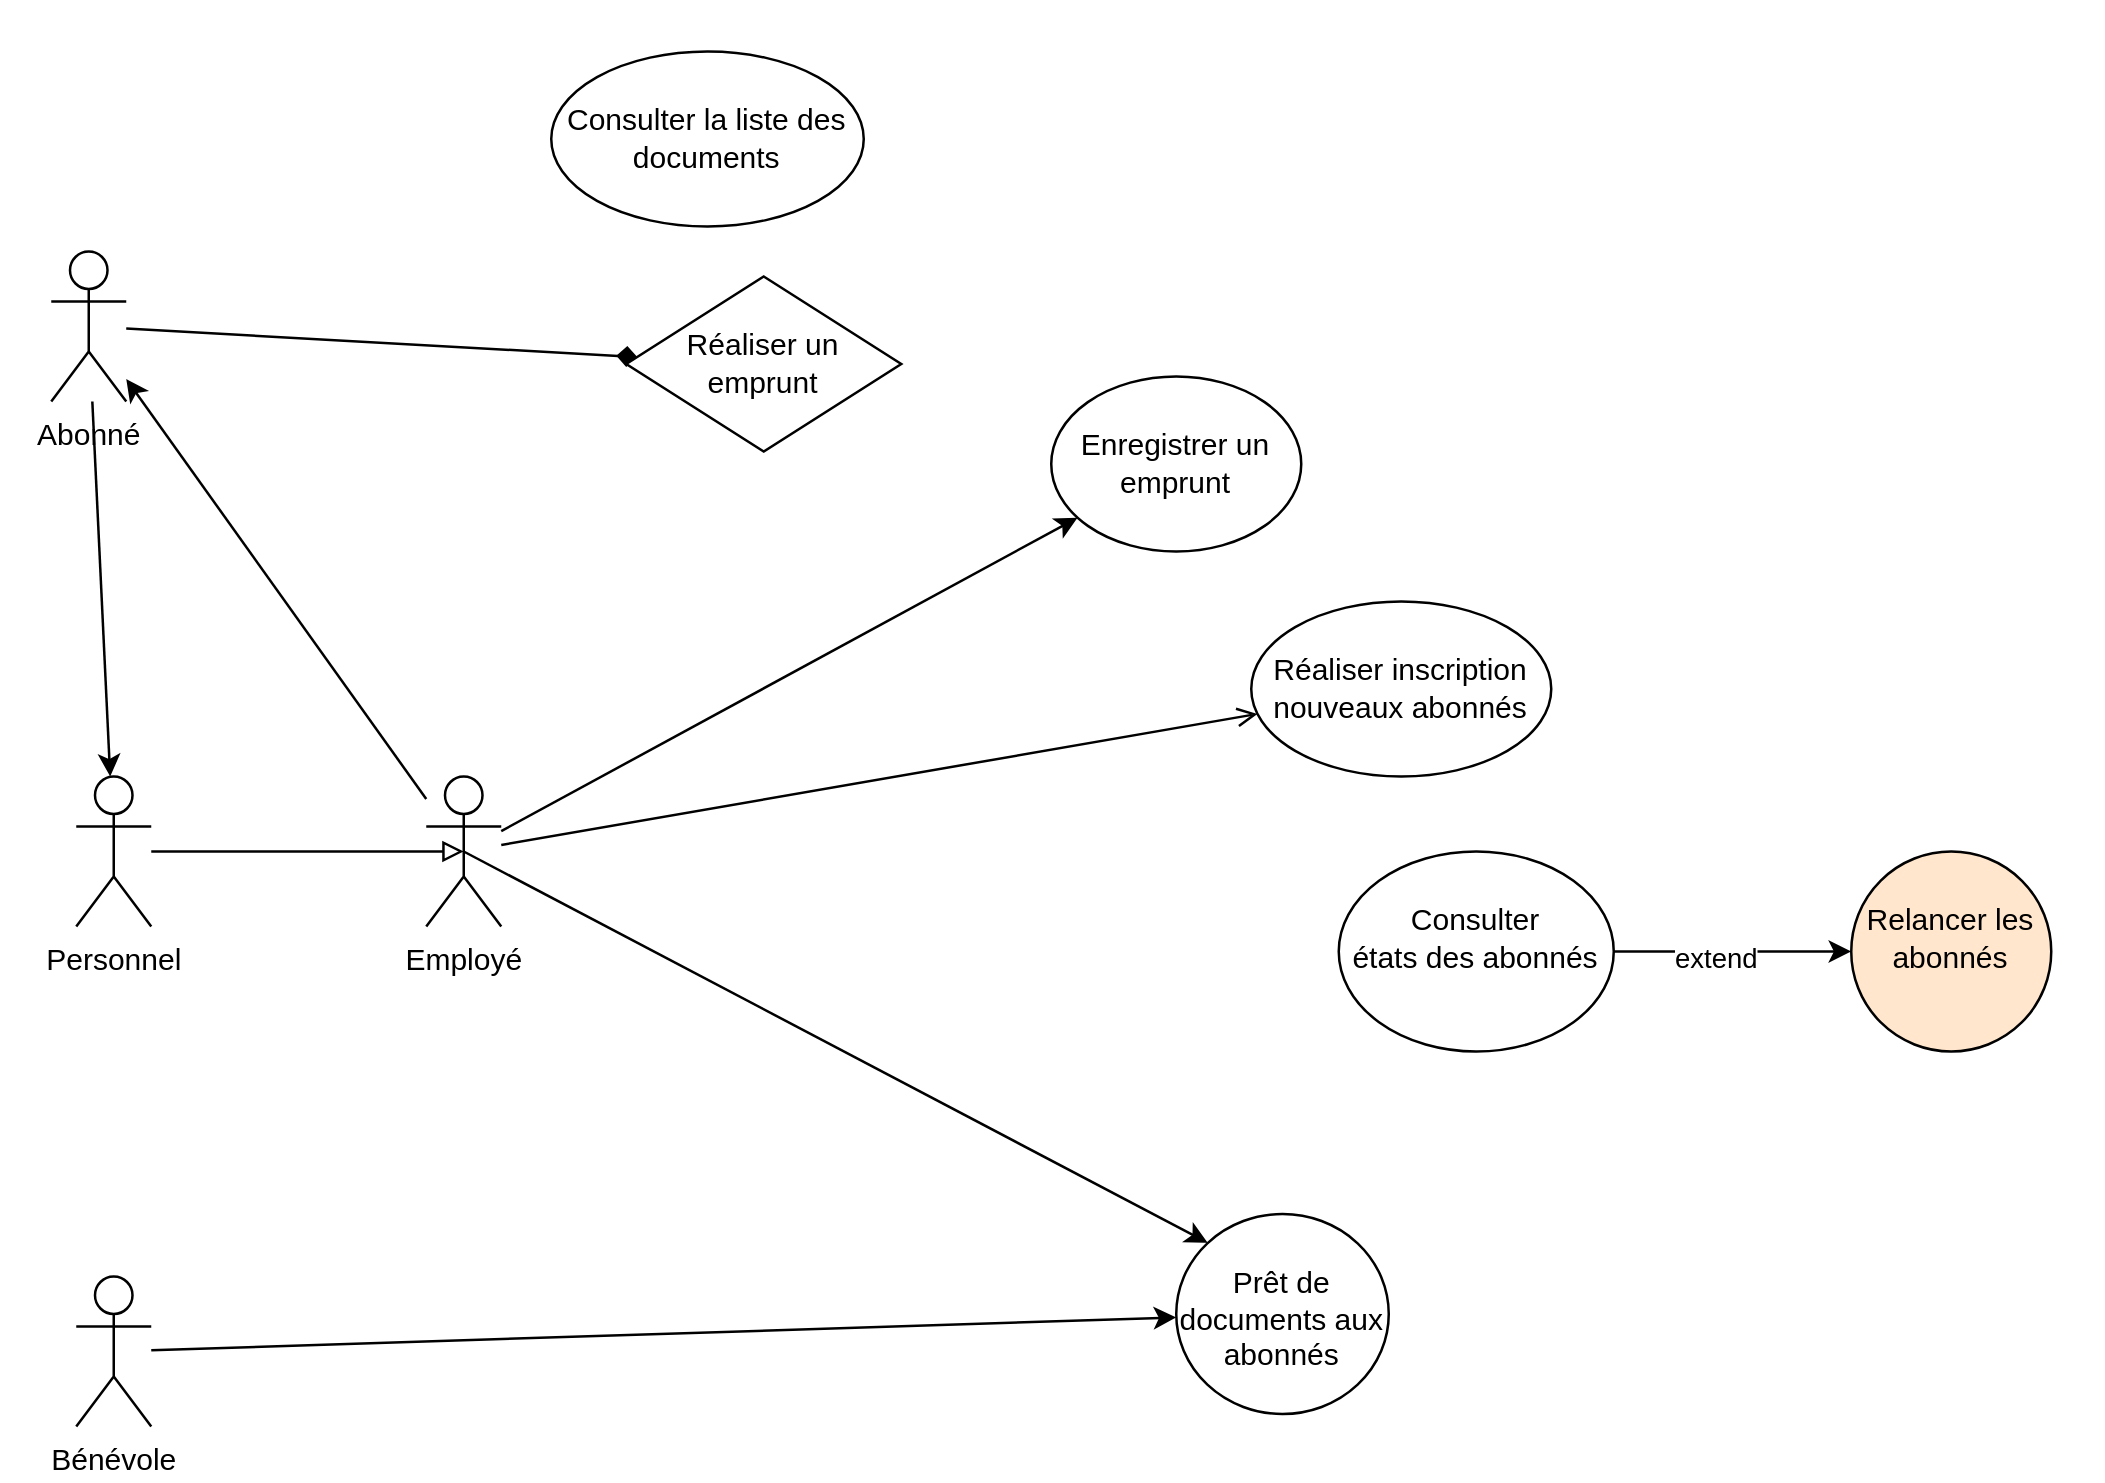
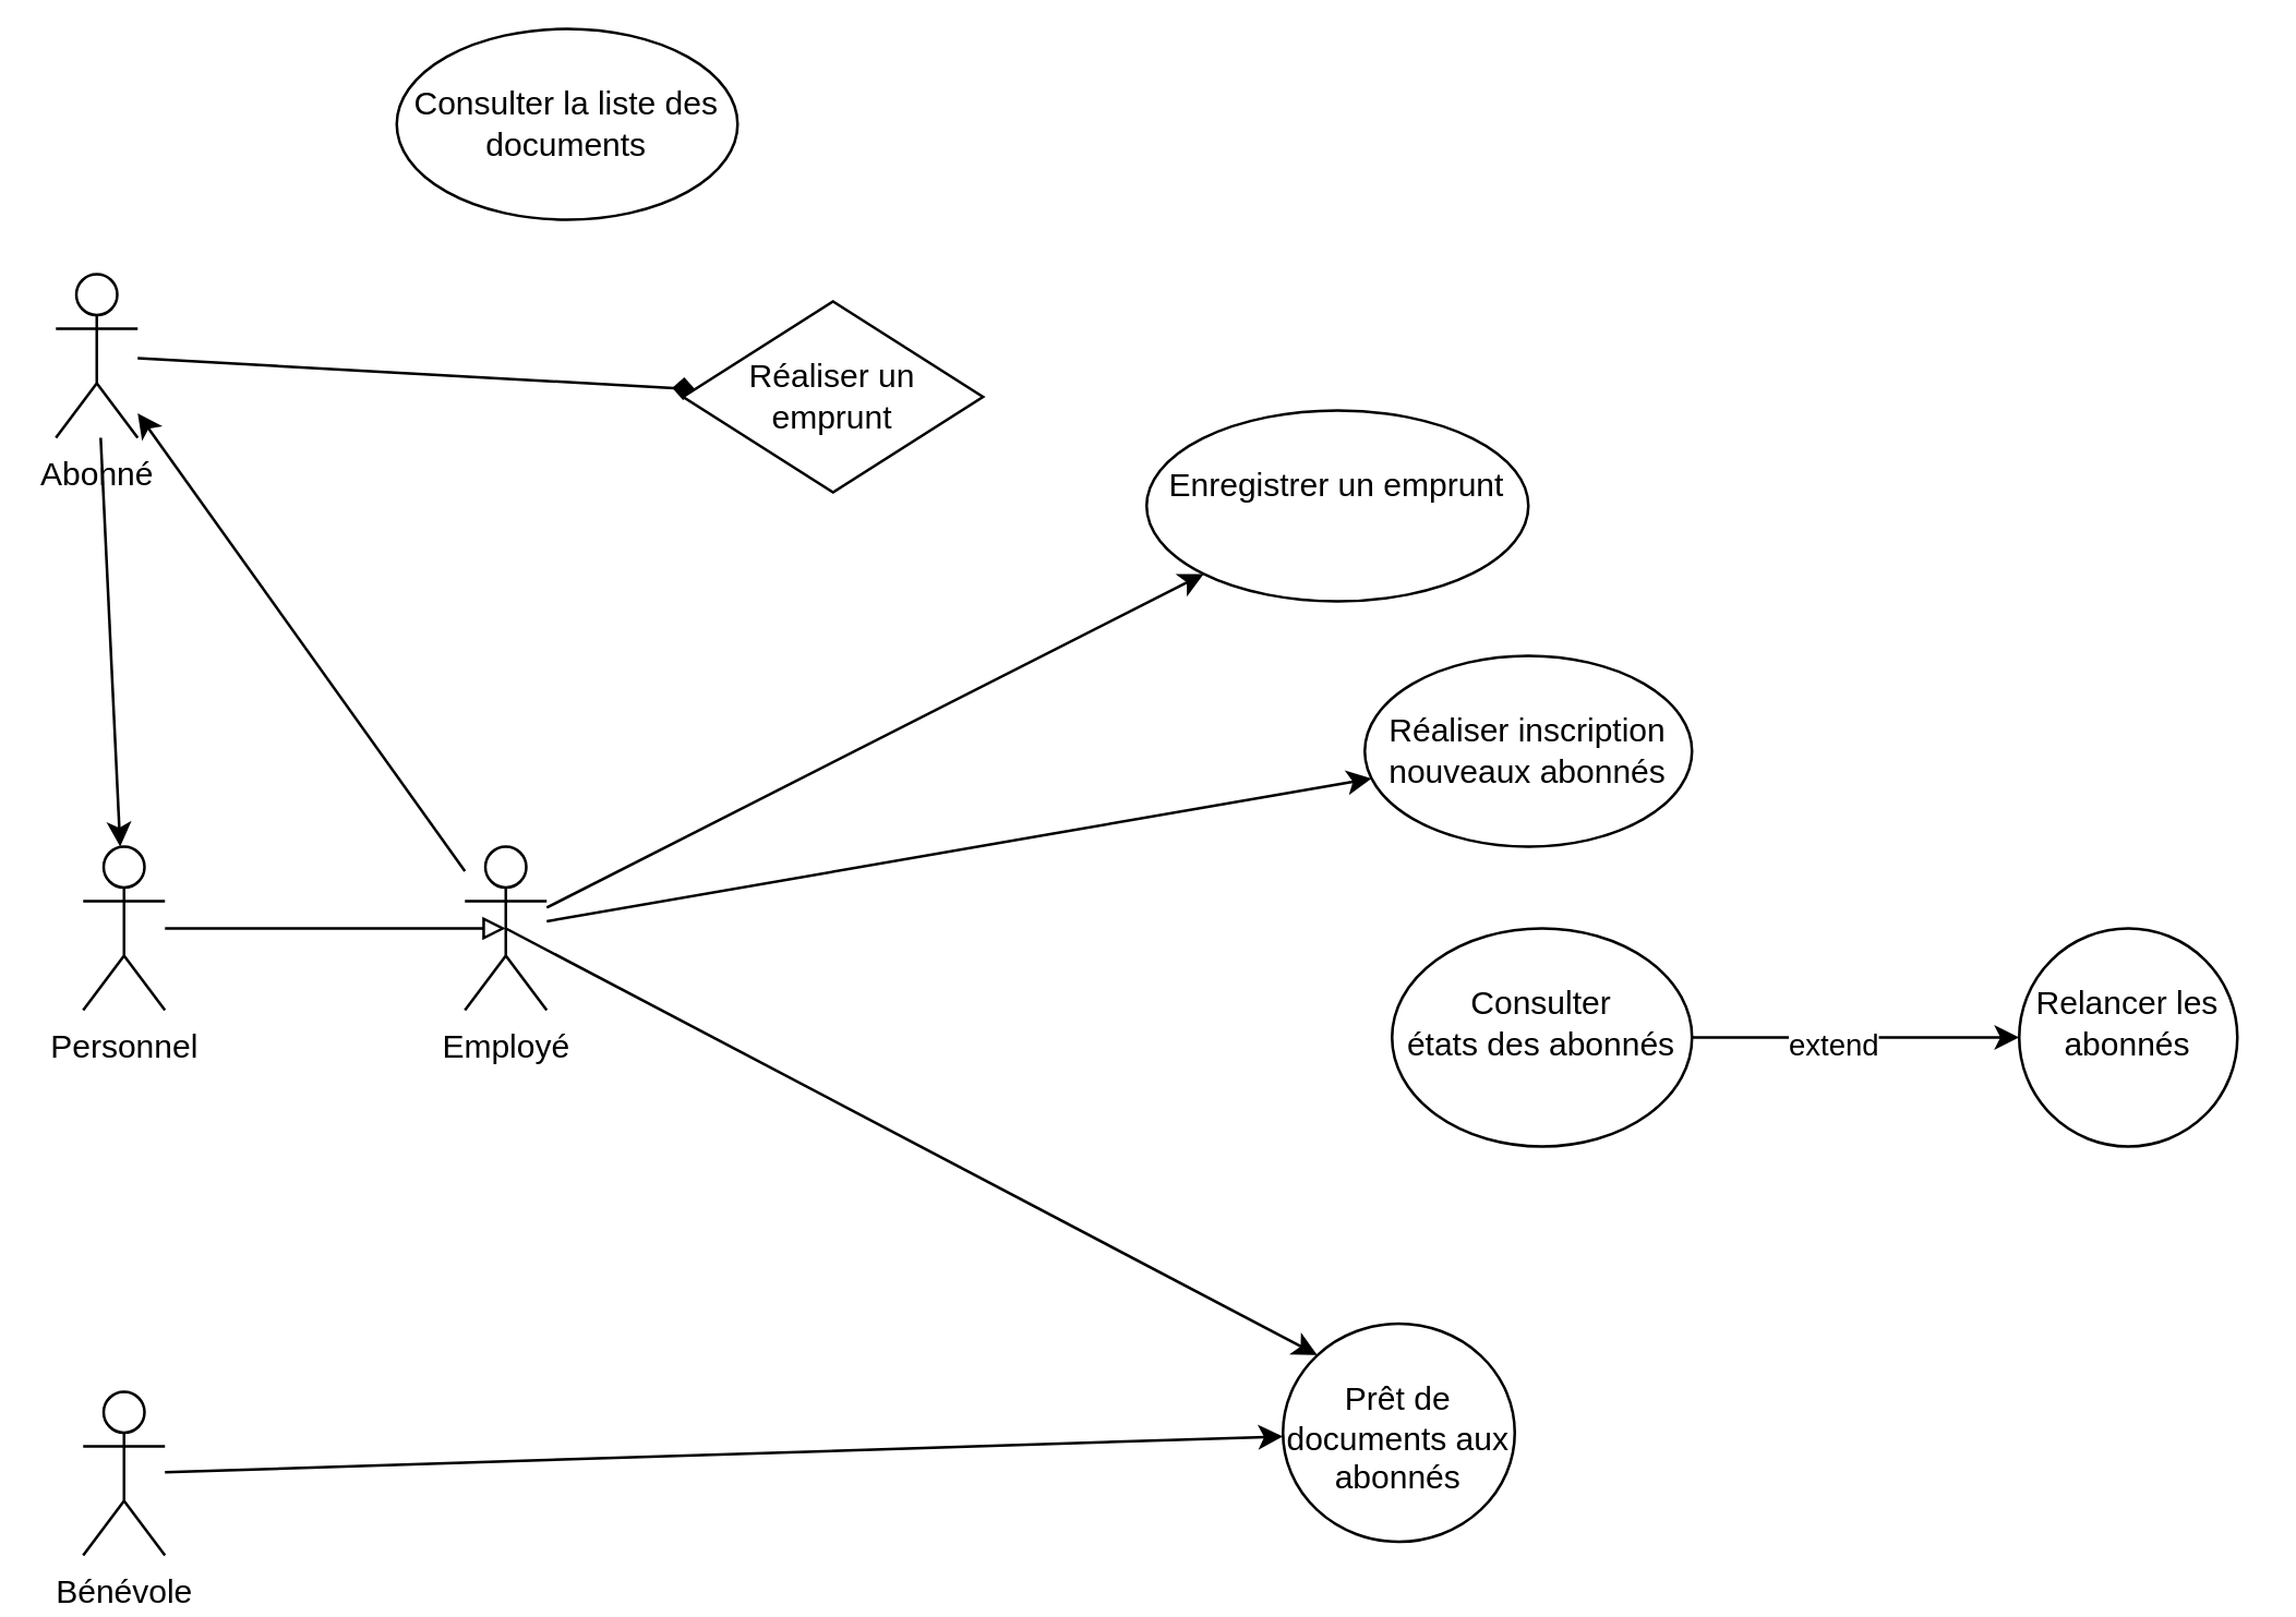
  <mxCell id="0" />
  <mxCell id="1" parent="0" />
  <mxCell id="2" value="" style="rounded=0;orthogonalLoop=1;jettySize=auto;html=1;" edge="1" parent="1" source="4" target="12"><mxGeometry relative="1" as="geometry" /></mxCell>
  <mxCell id="3" value="" style="rounded=0;orthogonalLoop=1;jettySize=auto;html=1;endArrow=diamond;" edge="1" parent="1" source="4" target="15"><mxGeometry relative="1" as="geometry" /></mxCell>
  <mxCell id="4" value="Abonné&lt;div&gt;&lt;br&gt;&lt;/div&gt;" style="shape=umlActor;verticalLabelPosition=bottom;verticalAlign=top;html=1;outlineConnect=0;" vertex="1" parent="1"><mxGeometry x="20" y="100" width="30" height="60" as="geometry" /></mxCell>
  <mxCell id="5" value="" style="rounded=0;orthogonalLoop=1;jettySize=auto;html=1;" edge="1" parent="1" source="9" target="16"><mxGeometry relative="1" as="geometry" /></mxCell>
- <mxCell id="6" value="" style="rounded=0;orthogonalLoop=1;jettySize=auto;html=1;endArrow=open;" edge="1" parent="1" source="9" target="17"><mxGeometry relative="1" as="geometry" /></mxCell>
+ <mxCell id="6" value="" style="rounded=0;orthogonalLoop=1;jettySize=auto;html=1;" edge="1" parent="1" source="9" target="17"><mxGeometry relative="1" as="geometry" /></mxCell>
  <mxCell id="7" style="rounded=0;orthogonalLoop=1;jettySize=auto;html=1;exitX=0.5;exitY=0.5;exitDx=0;exitDy=0;exitPerimeter=0;entryX=0;entryY=0;entryDx=0;entryDy=0;" edge="1" parent="1" source="9" target="18"><mxGeometry relative="1" as="geometry" /></mxCell>
  <mxCell id="8" value="" style="rounded=0;orthogonalLoop=1;jettySize=auto;html=1;" edge="1" parent="1" source="9" target="4"><mxGeometry relative="1" as="geometry" /></mxCell>
  <mxCell id="9" value="Employé" style="shape=umlActor;verticalLabelPosition=bottom;verticalAlign=top;html=1;outlineConnect=0;" vertex="1" parent="1"><mxGeometry x="170" y="310" width="30" height="60" as="geometry" /></mxCell>
  <mxCell id="10" value="" style="rounded=0;orthogonalLoop=1;jettySize=auto;html=1;" edge="1" parent="1" source="11" target="18"><mxGeometry relative="1" as="geometry" /></mxCell>
  <mxCell id="11" value="Bénévole" style="shape=umlActor;verticalLabelPosition=bottom;verticalAlign=top;html=1;outlineConnect=0;" vertex="1" parent="1"><mxGeometry x="30" y="510" width="30" height="60" as="geometry" /></mxCell>
  <mxCell id="12" value="Personnel" style="shape=umlActor;verticalLabelPosition=bottom;verticalAlign=top;html=1;outlineConnect=0;" vertex="1" parent="1"><mxGeometry x="30" y="310" width="30" height="60" as="geometry" /></mxCell>
  <mxCell id="13" style="rounded=0;orthogonalLoop=1;jettySize=auto;html=1;entryX=0.5;entryY=0.5;entryDx=0;entryDy=0;entryPerimeter=0;endArrow=block;endFill=0;" edge="1" parent="1" source="12" target="9"><mxGeometry relative="1" as="geometry" /></mxCell>
- <mxCell id="14" value="&lt;div&gt;&lt;br&gt;&lt;/div&gt;Consulter la liste des documents" style="ellipse;whiteSpace=wrap;html=1;verticalAlign=top;align=center;" vertex="1" parent="1"><mxGeometry x="220" y="20" width="125" height="70" as="geometry" /></mxCell>
+ <mxCell id="14" value="&lt;div&gt;&lt;br&gt;&lt;/div&gt;Consulter la liste des documents" style="ellipse;whiteSpace=wrap;html=1;verticalAlign=top;align=center;" vertex="1" parent="1"><mxGeometry x="145" y="10" width="125" height="70" as="geometry" /></mxCell>
  <mxCell id="15" value="&lt;div&gt;&lt;br&gt;&lt;/div&gt;&lt;div&gt;Réaliser un emprunt&lt;/div&gt;" style="rhombus;whiteSpace=wrap;html=1;verticalAlign=top;" vertex="1" parent="1"><mxGeometry x="250" y="110" width="110" height="70" as="geometry" /></mxCell>
- <mxCell id="16" value="&lt;div&gt;&lt;br&gt;&lt;/div&gt;Enregistrer un emprunt" style="ellipse;whiteSpace=wrap;html=1;verticalAlign=top;" vertex="1" parent="1"><mxGeometry x="420" y="150" width="100" height="70" as="geometry" /></mxCell>
+ <mxCell id="16" value="&lt;div&gt;&lt;br&gt;&lt;/div&gt;Enregistrer un emprunt" style="ellipse;whiteSpace=wrap;html=1;verticalAlign=top;" vertex="1" parent="1"><mxGeometry x="420" y="150" width="140" height="70" as="geometry" /></mxCell>
  <mxCell id="17" value="&lt;div&gt;&lt;br&gt;&lt;/div&gt;Réaliser inscription nouveaux abonnés" style="ellipse;whiteSpace=wrap;html=1;verticalAlign=top;" vertex="1" parent="1"><mxGeometry x="500" y="240" width="120" height="70" as="geometry" /></mxCell>
  <mxCell id="18" value="&lt;div&gt;&lt;br&gt;&lt;/div&gt;Prêt de documents aux abonnés" style="ellipse;whiteSpace=wrap;html=1;verticalAlign=top;" vertex="1" parent="1"><mxGeometry x="470" y="485" width="85" height="80" as="geometry" /></mxCell>
  <mxCell id="19" value="" style="rounded=0;orthogonalLoop=1;jettySize=auto;html=1;" edge="1" parent="1" source="21" target="22"><mxGeometry relative="1" as="geometry" /></mxCell>
  <mxCell id="20" value="extend" style="edgeLabel;html=1;align=center;verticalAlign=middle;resizable=0;points=[];" vertex="1" connectable="0" parent="19"><mxGeometry x="-0.151" y="-2" relative="1" as="geometry"><mxPoint as="offset" /></mxGeometry></mxCell>
- <mxCell id="21" value="&lt;div&gt;&lt;br&gt;&lt;/div&gt;Consulter&lt;div&gt;états des abonnés&lt;/div&gt;" style="ellipse;whiteSpace=wrap;html=1;verticalAlign=top;" vertex="1" parent="1"><mxGeometry x="535" y="340" width="110" height="80" as="geometry" /></mxCell>
- <mxCell id="22" value="&lt;div&gt;&lt;br&gt;&lt;/div&gt;Relancer les abonnés" style="ellipse;whiteSpace=wrap;html=1;verticalAlign=top;fillColor=#ffe6cc;" vertex="1" parent="1"><mxGeometry x="740" y="340" width="80" height="80" as="geometry" /></mxCell>
+ <mxCell id="21" value="&lt;div&gt;&lt;br&gt;&lt;/div&gt;Consulter&lt;div&gt;états des abonnés&lt;/div&gt;" style="ellipse;whiteSpace=wrap;html=1;verticalAlign=top;" vertex="1" parent="1"><mxGeometry x="510" y="340" width="110" height="80" as="geometry" /></mxCell>
+ <mxCell id="22" value="&lt;div&gt;&lt;br&gt;&lt;/div&gt;Relancer les abonnés" style="ellipse;whiteSpace=wrap;html=1;verticalAlign=top;" vertex="1" parent="1"><mxGeometry x="740" y="340" width="80" height="80" as="geometry" /></mxCell>
